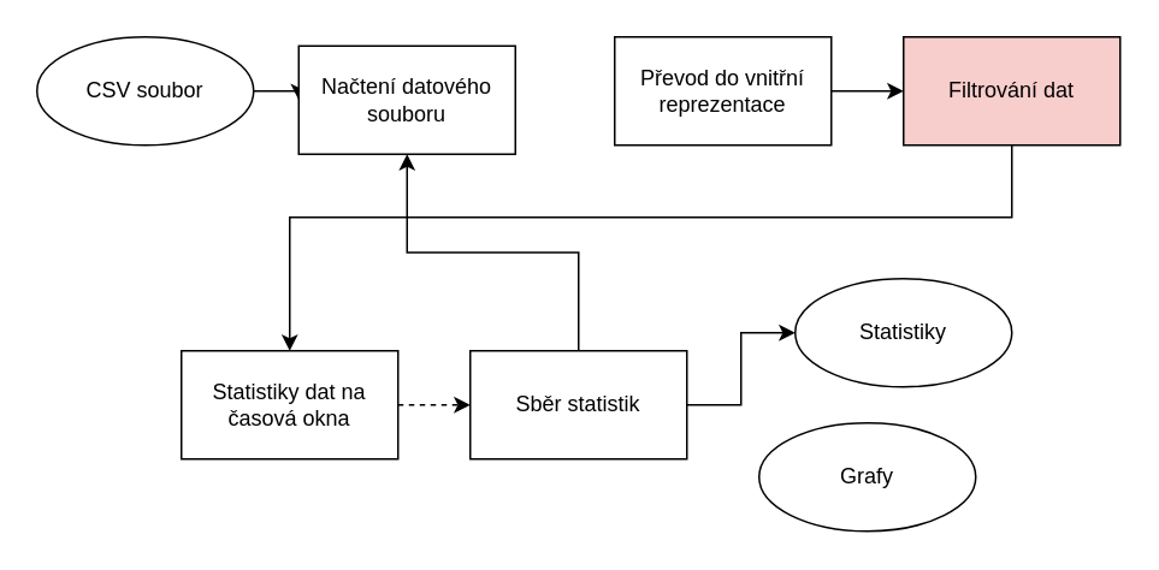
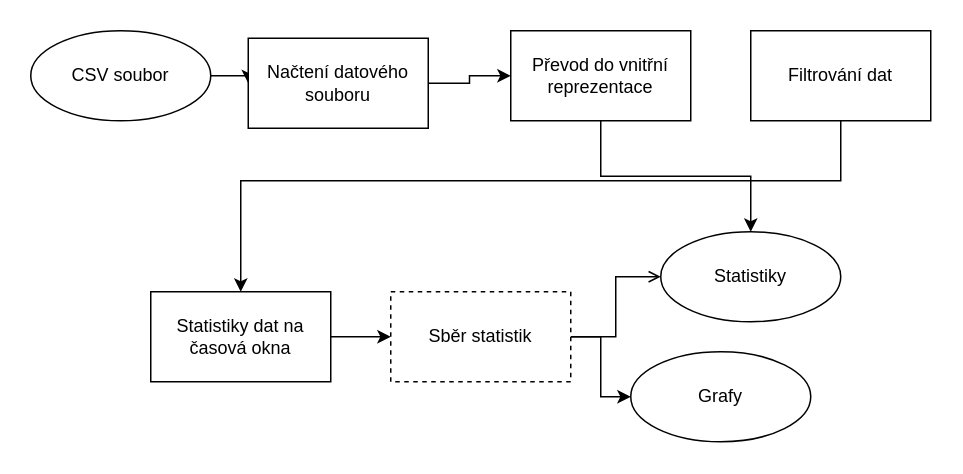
  <mxCell id="0" />
  <mxCell id="1" parent="0" />
  <mxCell id="2" style="edgeStyle=orthogonalEdgeStyle;rounded=0;orthogonalLoop=1;jettySize=auto;html=1;entryX=0;entryY=0.5;entryDx=0;entryDy=0;" edge="1" parent="1" target="4"><mxGeometry relative="1" as="geometry"><mxPoint x="138" y="50" as="sourcePoint" /></mxGeometry></mxCell>
+ <mxCell id="3" style="edgeStyle=orthogonalEdgeStyle;rounded=0;orthogonalLoop=1;jettySize=auto;html=1;entryX=0;entryY=0.5;entryDx=0;entryDy=0;" edge="1" parent="1" source="4" target="8"><mxGeometry relative="1" as="geometry" /></mxCell>
  <mxCell id="4" value="&lt;div&gt;Načtení datového souboru&lt;/div&gt;" style="rounded=0;whiteSpace=wrap;html=1;" vertex="1" parent="1"><mxGeometry x="165" y="25" width="120" height="60" as="geometry" /></mxCell>
  <mxCell id="5" style="edgeStyle=orthogonalEdgeStyle;rounded=0;orthogonalLoop=1;jettySize=auto;html=1;" edge="1" parent="1" source="6" target="10"><mxGeometry relative="1" as="geometry"><Array as="points"><mxPoint x="560" y="120" /><mxPoint x="160" y="120" /></Array></mxGeometry></mxCell>
- <mxCell id="6" value="Filtrování dat" style="rounded=0;whiteSpace=wrap;html=1;fillColor=#f8cecc;" vertex="1" parent="1"><mxGeometry x="500" y="20" width="120" height="60" as="geometry" /></mxCell>
- <mxCell id="7" style="edgeStyle=orthogonalEdgeStyle;rounded=0;orthogonalLoop=1;jettySize=auto;html=1;entryX=0;entryY=0.5;entryDx=0;entryDy=0;" edge="1" parent="1" source="8" target="6"><mxGeometry relative="1" as="geometry" /></mxCell>
+ <mxCell id="6" value="Filtrování dat" style="rounded=0;whiteSpace=wrap;html=1;" vertex="1" parent="1"><mxGeometry x="500" y="20" width="120" height="60" as="geometry" /></mxCell>
+ <mxCell id="7" style="edgeStyle=orthogonalEdgeStyle;rounded=0;orthogonalLoop=1;jettySize=auto;html=1;" edge="1" parent="1" source="8" target="16"><mxGeometry relative="1" as="geometry" /></mxCell>
  <mxCell id="8" value="Převod do vnitřní reprezentace" style="rounded=0;whiteSpace=wrap;html=1;" vertex="1" parent="1"><mxGeometry x="340" y="20" width="120" height="60" as="geometry" /></mxCell>
- <mxCell id="9" style="edgeStyle=orthogonalEdgeStyle;rounded=0;orthogonalLoop=1;jettySize=auto;html=1;entryX=0;entryY=0.5;entryDx=0;entryDy=0;dashed=1;" edge="1" parent="1" source="10" target="13"><mxGeometry relative="1" as="geometry" /></mxCell>
+ <mxCell id="9" style="edgeStyle=orthogonalEdgeStyle;rounded=0;orthogonalLoop=1;jettySize=auto;html=1;entryX=0;entryY=0.5;entryDx=0;entryDy=0;" edge="1" parent="1" source="10" target="13"><mxGeometry relative="1" as="geometry" /></mxCell>
  <mxCell id="10" value="Statistiky dat na časová okna" style="rounded=0;whiteSpace=wrap;html=1;" vertex="1" parent="1"><mxGeometry x="100" y="194" width="120" height="60" as="geometry" /></mxCell>
- <mxCell id="11" style="edgeStyle=orthogonalEdgeStyle;rounded=0;orthogonalLoop=1;jettySize=auto;html=1;entryX=0;entryY=0.5;entryDx=0;entryDy=0;" edge="1" parent="1" source="13" target="16"><mxGeometry relative="1" as="geometry" /></mxCell>
- <mxCell id="12" style="edgeStyle=orthogonalEdgeStyle;rounded=0;orthogonalLoop=1;jettySize=auto;html=1;" edge="1" parent="1" source="13" target="4"><mxGeometry relative="1" as="geometry" /></mxCell>
- <mxCell id="13" value="Sběr statistik" style="rounded=0;whiteSpace=wrap;html=1;" vertex="1" parent="1"><mxGeometry x="260" y="194" width="120" height="60" as="geometry" /></mxCell>
+ <mxCell id="11" style="edgeStyle=orthogonalEdgeStyle;rounded=0;orthogonalLoop=1;jettySize=auto;html=1;entryX=0;entryY=0.5;entryDx=0;entryDy=0;endArrow=open;" edge="1" parent="1" source="13" target="16"><mxGeometry relative="1" as="geometry" /></mxCell>
+ <mxCell id="12" style="edgeStyle=orthogonalEdgeStyle;rounded=0;orthogonalLoop=1;jettySize=auto;html=1;entryX=0;entryY=0.5;entryDx=0;entryDy=0;" edge="1" parent="1" source="13" target="15"><mxGeometry relative="1" as="geometry" /></mxCell>
+ <mxCell id="13" value="Sběr statistik" style="rounded=0;whiteSpace=wrap;html=1;dashed=1;" vertex="1" parent="1"><mxGeometry x="260" y="194" width="120" height="60" as="geometry" /></mxCell>
  <mxCell id="14" value="CSV soubor" style="ellipse;whiteSpace=wrap;html=1;" vertex="1" parent="1"><mxGeometry x="20" y="20" width="120" height="60" as="geometry" /></mxCell>
  <mxCell id="15" value="Grafy" style="ellipse;whiteSpace=wrap;html=1;" vertex="1" parent="1"><mxGeometry x="420" y="234" width="120" height="60" as="geometry" /></mxCell>
  <mxCell id="16" value="Statistiky" style="ellipse;whiteSpace=wrap;html=1;" vertex="1" parent="1"><mxGeometry x="440" y="154" width="120" height="60" as="geometry" /></mxCell>
